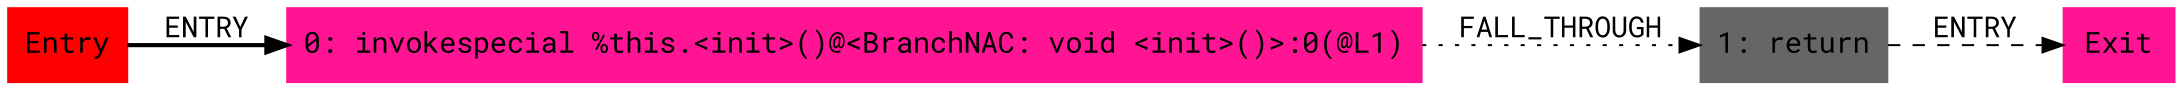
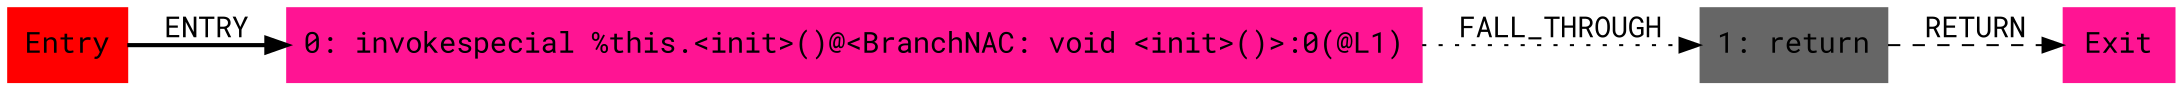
  digraph {
    rankdir=LR
    fontname="Roboto Mono"
    node [color=deeppink shape=box style=filled fontname="Roboto Mono"]
    edge [fontname="Roboto Mono"]
    Entry [color=red]
    "0: invokespecial %this.<init>()@<BranchNAC: void <init>()>:0(@L1)"
    "1: return" [color=gray40]
    Exit
    Entry -> "0: invokespecial %this.<init>()@<BranchNAC: void <init>()>:0(@L1)" [label=ENTRY style=bold]
    "0: invokespecial %this.<init>()@<BranchNAC: void <init>()>:0(@L1)" -> "1: return" [label=FALL_THROUGH style=dotted]
-   "1: return" -> Exit [label=ENTRY style=dashed]
+   "1: return" -> Exit [label=RETURN style=dashed]
  }
